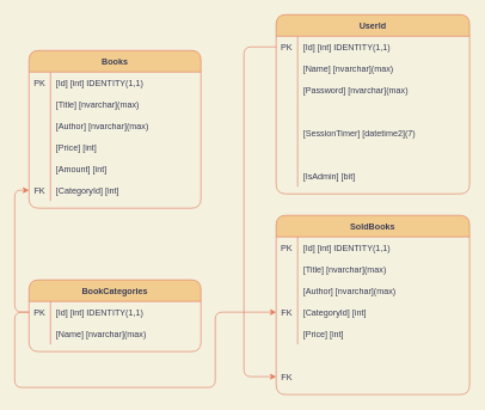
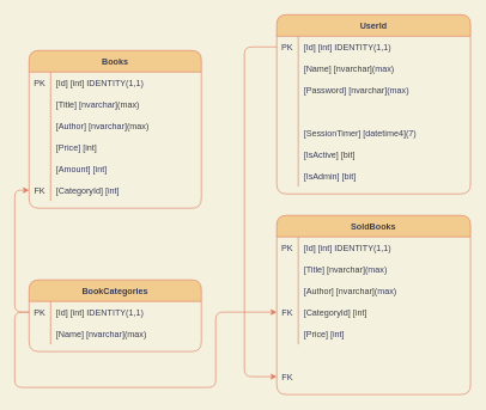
  <mxCell id="0" />
  <mxCell id="1" parent="0" />
  <mxCell id="2" value="UserId" style="shape=table;startSize=30;container=1;collapsible=1;childLayout=tableLayout;fixedRows=1;rowLines=0;fontStyle=1;align=center;resizeLast=1;fillColor=#F2CC8F;strokeColor=#E07A5F;fontColor=#393C56;rounded=1;" parent="1" vertex="1"><mxGeometry x="385" y="20" width="270" height="250" as="geometry" /></mxCell>
  <mxCell id="3" value="" style="shape=partialRectangle;collapsible=0;dropTarget=0;pointerEvents=0;fillColor=none;points=[[0,0.5],[1,0.5]];portConstraint=eastwest;top=0;left=0;right=0;bottom=0;strokeColor=#E07A5F;fontColor=#393C56;rounded=1;" parent="2" vertex="1"><mxGeometry y="30" width="270" height="30" as="geometry" /></mxCell>
  <mxCell id="4" value="PK" style="shape=partialRectangle;overflow=hidden;connectable=0;fillColor=none;top=0;left=0;bottom=0;right=0;strokeColor=#E07A5F;fontColor=#393C56;verticalAlign=middle;rounded=1;" parent="3" vertex="1"><mxGeometry width="30" height="30" as="geometry" /></mxCell>
  <mxCell id="5" value="[Id] [int] IDENTITY(1,1) " style="shape=partialRectangle;overflow=hidden;connectable=0;fillColor=none;top=0;left=0;bottom=0;right=0;align=left;spacingLeft=6;strokeColor=#E07A5F;fontColor=#393C56;rounded=1;" parent="3" vertex="1"><mxGeometry x="30" width="240" height="30" as="geometry" /></mxCell>
  <mxCell id="6" value="" style="shape=partialRectangle;collapsible=0;dropTarget=0;pointerEvents=0;fillColor=none;points=[[0,0.5],[1,0.5]];portConstraint=eastwest;top=0;left=0;right=0;bottom=0;strokeColor=#E07A5F;fontColor=#393C56;rounded=1;" parent="2" vertex="1"><mxGeometry y="60" width="270" height="30" as="geometry" /></mxCell>
  <mxCell id="7" value="" style="shape=partialRectangle;overflow=hidden;connectable=0;fillColor=none;top=0;left=0;bottom=0;right=0;strokeColor=#E07A5F;fontColor=#393C56;rounded=1;" parent="6" vertex="1"><mxGeometry width="30" height="30" as="geometry" /></mxCell>
  <mxCell id="8" value="[Name] [nvarchar](max)" style="shape=partialRectangle;overflow=hidden;connectable=0;fillColor=none;top=0;left=0;bottom=0;right=0;align=left;spacingLeft=6;strokeColor=#E07A5F;fontColor=#393C56;rounded=1;" parent="6" vertex="1"><mxGeometry x="30" width="240" height="30" as="geometry" /></mxCell>
  <mxCell id="9" value="" style="shape=partialRectangle;collapsible=0;dropTarget=0;pointerEvents=0;fillColor=none;points=[[0,0.5],[1,0.5]];portConstraint=eastwest;top=0;left=0;right=0;bottom=0;strokeColor=#E07A5F;fontColor=#393C56;rounded=1;" parent="2" vertex="1"><mxGeometry y="90" width="270" height="30" as="geometry" /></mxCell>
  <mxCell id="10" value="" style="shape=partialRectangle;overflow=hidden;connectable=0;fillColor=none;top=0;left=0;bottom=0;right=0;strokeColor=#E07A5F;fontColor=#393C56;rounded=1;" parent="9" vertex="1"><mxGeometry width="30" height="30" as="geometry" /></mxCell>
  <mxCell id="11" value="[Password] [nvarchar](max)" style="shape=partialRectangle;overflow=hidden;connectable=0;fillColor=none;top=0;left=0;bottom=0;right=0;align=left;spacingLeft=6;strokeColor=#E07A5F;fontColor=#393C56;rounded=1;" parent="9" vertex="1"><mxGeometry x="30" width="240" height="30" as="geometry" /></mxCell>
  <mxCell id="12" value="" style="shape=partialRectangle;collapsible=0;dropTarget=0;pointerEvents=0;fillColor=none;points=[[0,0.5],[1,0.5]];portConstraint=eastwest;top=0;left=0;right=0;bottom=0;strokeColor=#E07A5F;fontColor=#393C56;rounded=1;" parent="2" vertex="1"><mxGeometry y="120" width="270" height="30" as="geometry" /></mxCell>
  <mxCell id="13" value="" style="shape=partialRectangle;overflow=hidden;connectable=0;fillColor=none;top=0;left=0;bottom=0;right=0;strokeColor=#E07A5F;fontColor=#393C56;rounded=1;" parent="12" vertex="1"><mxGeometry width="30" height="30" as="geometry" /></mxCell>
  <mxCell id="14" value="" style="shape=partialRectangle;collapsible=0;dropTarget=0;pointerEvents=0;fillColor=none;points=[[0,0.5],[1,0.5]];portConstraint=eastwest;top=0;left=0;right=0;bottom=0;strokeColor=#E07A5F;fontColor=#393C56;rounded=1;" parent="2" vertex="1"><mxGeometry y="150" width="270" height="30" as="geometry" /></mxCell>
  <mxCell id="15" value="" style="shape=partialRectangle;overflow=hidden;connectable=0;fillColor=none;top=0;left=0;bottom=0;right=0;strokeColor=#E07A5F;fontColor=#393C56;rounded=1;" parent="14" vertex="1"><mxGeometry width="30" height="30" as="geometry" /></mxCell>
- <mxCell id="16" value="[SessionTimer] [datetime2](7)" style="shape=partialRectangle;overflow=hidden;connectable=0;fillColor=none;top=0;left=0;bottom=0;right=0;align=left;spacingLeft=6;strokeColor=#E07A5F;fontColor=#393C56;rounded=1;" parent="14" vertex="1"><mxGeometry x="30" width="240" height="30" as="geometry" /></mxCell>
+ <mxCell id="16" value="[SessionTimer] [datetime4](7)" style="shape=partialRectangle;overflow=hidden;connectable=0;fillColor=none;top=0;left=0;bottom=0;right=0;align=left;spacingLeft=6;strokeColor=#E07A5F;fontColor=#393C56;rounded=1;" parent="14" vertex="1"><mxGeometry x="30" width="240" height="30" as="geometry" /></mxCell>
  <mxCell id="17" value="" style="shape=partialRectangle;collapsible=0;dropTarget=0;pointerEvents=0;fillColor=none;points=[[0,0.5],[1,0.5]];portConstraint=eastwest;top=0;left=0;right=0;bottom=0;strokeColor=#E07A5F;fontColor=#393C56;rounded=1;" parent="2" vertex="1"><mxGeometry y="180" width="270" height="30" as="geometry" /></mxCell>
  <mxCell id="18" value="" style="shape=partialRectangle;overflow=hidden;connectable=0;fillColor=none;top=0;left=0;bottom=0;right=0;strokeColor=#E07A5F;fontColor=#393C56;rounded=1;" parent="17" vertex="1"><mxGeometry width="30" height="30" as="geometry" /></mxCell>
+ <mxCell id="19" value="[IsActive] [bit]" style="shape=partialRectangle;overflow=hidden;connectable=0;fillColor=none;top=0;left=0;bottom=0;right=0;align=left;spacingLeft=6;strokeColor=#E07A5F;fontColor=#393C56;rounded=1;" parent="17" vertex="1"><mxGeometry x="30" width="240" height="30" as="geometry" /></mxCell>
  <mxCell id="20" value="" style="shape=partialRectangle;collapsible=0;dropTarget=0;pointerEvents=0;fillColor=none;points=[[0,0.5],[1,0.5]];portConstraint=eastwest;top=0;left=0;right=0;bottom=0;strokeColor=#E07A5F;fontColor=#393C56;rounded=1;" parent="2" vertex="1"><mxGeometry y="210" width="270" height="30" as="geometry" /></mxCell>
  <mxCell id="21" value="" style="shape=partialRectangle;overflow=hidden;connectable=0;fillColor=none;top=0;left=0;bottom=0;right=0;strokeColor=#E07A5F;fontColor=#393C56;rounded=1;" parent="20" vertex="1"><mxGeometry width="30" height="30" as="geometry" /></mxCell>
  <mxCell id="22" value="[IsAdmin] [bit]" style="shape=partialRectangle;overflow=hidden;connectable=0;fillColor=none;top=0;left=0;bottom=0;right=0;align=left;spacingLeft=6;strokeColor=#E07A5F;fontColor=#393C56;rounded=1;" parent="20" vertex="1"><mxGeometry x="30" width="240" height="30" as="geometry" /></mxCell>
  <mxCell id="23" value="Books" style="shape=table;startSize=30;container=1;collapsible=1;childLayout=tableLayout;fixedRows=1;rowLines=0;fontStyle=1;align=center;resizeLast=1;swimlaneFillColor=none;fillColor=#F2CC8F;strokeColor=#E07A5F;fontColor=#393C56;rounded=1;shadow=0;" parent="1" vertex="1"><mxGeometry x="40" y="70" width="240" height="220" as="geometry" /></mxCell>
  <mxCell id="24" value="" style="shape=partialRectangle;collapsible=0;dropTarget=0;pointerEvents=0;fillColor=none;points=[[0,0.5],[1,0.5]];portConstraint=eastwest;top=0;left=0;right=0;bottom=0;strokeColor=#E07A5F;fontColor=#393C56;rounded=1;" parent="23" vertex="1"><mxGeometry y="30" width="240" height="30" as="geometry" /></mxCell>
  <mxCell id="25" value="PK" style="shape=partialRectangle;overflow=hidden;connectable=0;fillColor=none;top=0;left=0;bottom=0;right=0;strokeColor=#E07A5F;fontColor=#393C56;rounded=1;" parent="24" vertex="1"><mxGeometry width="30" height="30" as="geometry" /></mxCell>
  <mxCell id="26" value="[Id] [int] IDENTITY(1,1)" style="shape=partialRectangle;overflow=hidden;connectable=0;fillColor=none;top=0;left=0;bottom=0;right=0;align=left;spacingLeft=6;strokeColor=#E07A5F;fontColor=#393C56;rounded=1;" parent="24" vertex="1"><mxGeometry x="30" width="210" height="30" as="geometry" /></mxCell>
  <mxCell id="27" value="" style="shape=partialRectangle;collapsible=0;dropTarget=0;pointerEvents=0;fillColor=none;points=[[0,0.5],[1,0.5]];portConstraint=eastwest;top=0;left=0;right=0;bottom=0;strokeColor=#E07A5F;fontColor=#393C56;rounded=1;" parent="23" vertex="1"><mxGeometry y="60" width="240" height="30" as="geometry" /></mxCell>
  <mxCell id="28" value="" style="shape=partialRectangle;overflow=hidden;connectable=0;fillColor=none;top=0;left=0;bottom=0;right=0;strokeColor=#E07A5F;fontColor=#393C56;rounded=1;" parent="27" vertex="1"><mxGeometry width="30" height="30" as="geometry" /></mxCell>
  <mxCell id="29" value="[Title] [nvarchar](max)" style="shape=partialRectangle;overflow=hidden;connectable=0;fillColor=none;top=0;left=0;bottom=0;right=0;align=left;spacingLeft=6;strokeColor=#E07A5F;fontColor=#393C56;rounded=1;" parent="27" vertex="1"><mxGeometry x="30" width="210" height="30" as="geometry" /></mxCell>
  <mxCell id="30" value="" style="shape=partialRectangle;collapsible=0;dropTarget=0;pointerEvents=0;fillColor=none;points=[[0,0.5],[1,0.5]];portConstraint=eastwest;top=0;left=0;right=0;bottom=0;strokeColor=#E07A5F;fontColor=#393C56;rounded=1;" parent="23" vertex="1"><mxGeometry y="90" width="240" height="30" as="geometry" /></mxCell>
  <mxCell id="31" value="" style="shape=partialRectangle;overflow=hidden;connectable=0;fillColor=none;top=0;left=0;bottom=0;right=0;strokeColor=#E07A5F;fontColor=#393C56;rounded=1;" parent="30" vertex="1"><mxGeometry width="30" height="30" as="geometry" /></mxCell>
  <mxCell id="32" value="[Author] [nvarchar](max)" style="shape=partialRectangle;overflow=hidden;connectable=0;fillColor=none;top=0;left=0;bottom=0;right=0;align=left;spacingLeft=6;strokeColor=#E07A5F;fontColor=#393C56;rounded=1;" parent="30" vertex="1"><mxGeometry x="30" width="210" height="30" as="geometry" /></mxCell>
  <mxCell id="33" value="" style="shape=partialRectangle;collapsible=0;dropTarget=0;pointerEvents=0;fillColor=none;points=[[0,0.5],[1,0.5]];portConstraint=eastwest;top=0;left=0;right=0;bottom=0;strokeColor=#E07A5F;fontColor=#393C56;rounded=1;" parent="23" vertex="1"><mxGeometry y="120" width="240" height="30" as="geometry" /></mxCell>
  <mxCell id="34" value="" style="shape=partialRectangle;overflow=hidden;connectable=0;fillColor=none;top=0;left=0;bottom=0;right=0;strokeColor=#E07A5F;fontColor=#393C56;rounded=1;" parent="33" vertex="1"><mxGeometry width="30" height="30" as="geometry" /></mxCell>
  <mxCell id="35" value="[Price] [int]" style="shape=partialRectangle;overflow=hidden;connectable=0;fillColor=none;top=0;left=0;bottom=0;right=0;align=left;spacingLeft=6;strokeColor=#E07A5F;fontColor=#393C56;rounded=1;" parent="33" vertex="1"><mxGeometry x="30" width="210" height="30" as="geometry" /></mxCell>
  <mxCell id="36" value="" style="shape=partialRectangle;collapsible=0;dropTarget=0;pointerEvents=0;fillColor=none;points=[[0,0.5],[1,0.5]];portConstraint=eastwest;top=0;left=0;right=0;bottom=0;strokeColor=#E07A5F;fontColor=#393C56;rounded=1;" parent="23" vertex="1"><mxGeometry y="150" width="240" height="30" as="geometry" /></mxCell>
  <mxCell id="37" value="" style="shape=partialRectangle;overflow=hidden;connectable=0;fillColor=none;top=0;left=0;bottom=0;right=0;strokeColor=#E07A5F;fontColor=#393C56;rounded=1;" parent="36" vertex="1"><mxGeometry width="30" height="30" as="geometry" /></mxCell>
  <mxCell id="38" value="[Amount] [int]" style="shape=partialRectangle;overflow=hidden;connectable=0;fillColor=none;top=0;left=0;bottom=0;right=0;align=left;spacingLeft=6;strokeColor=#E07A5F;fontColor=#393C56;rounded=1;" parent="36" vertex="1"><mxGeometry x="30" width="210" height="30" as="geometry" /></mxCell>
  <mxCell id="39" value="" style="shape=partialRectangle;collapsible=0;dropTarget=0;pointerEvents=0;fillColor=none;points=[[0,0.5],[1,0.5]];portConstraint=eastwest;top=0;left=0;right=0;bottom=0;strokeColor=#E07A5F;fontColor=#393C56;rounded=1;" parent="23" vertex="1"><mxGeometry y="180" width="240" height="30" as="geometry" /></mxCell>
  <mxCell id="40" value="FK" style="shape=partialRectangle;overflow=hidden;connectable=0;fillColor=none;top=0;left=0;bottom=0;right=0;strokeColor=#E07A5F;fontColor=#393C56;rounded=1;" parent="39" vertex="1"><mxGeometry width="30" height="30" as="geometry" /></mxCell>
  <mxCell id="41" value="[CategoryId] [int]" style="shape=partialRectangle;overflow=hidden;connectable=0;fillColor=none;top=0;left=0;bottom=0;right=0;align=left;spacingLeft=6;strokeColor=#E07A5F;fontColor=#393C56;rounded=1;" parent="39" vertex="1"><mxGeometry x="30" width="210" height="30" as="geometry" /></mxCell>
  <mxCell id="42" value="BookCategories" style="shape=table;startSize=30;container=1;collapsible=1;childLayout=tableLayout;fixedRows=1;rowLines=0;fontStyle=1;align=center;resizeLast=1;fillColor=#F2CC8F;strokeColor=#E07A5F;fontColor=#393C56;rounded=1;" parent="1" vertex="1"><mxGeometry x="40" y="390" width="240" height="100" as="geometry" /></mxCell>
  <mxCell id="43" value="" style="shape=partialRectangle;collapsible=0;dropTarget=0;pointerEvents=0;fillColor=none;points=[[0,0.5],[1,0.5]];portConstraint=eastwest;top=0;left=0;right=0;bottom=0;strokeColor=#E07A5F;fontColor=#393C56;rounded=1;" parent="42" vertex="1"><mxGeometry y="30" width="240" height="30" as="geometry" /></mxCell>
  <mxCell id="44" value="PK" style="shape=partialRectangle;overflow=hidden;connectable=0;fillColor=none;top=0;left=0;bottom=0;right=0;strokeColor=#E07A5F;fontColor=#393C56;rounded=1;" parent="43" vertex="1"><mxGeometry width="30" height="30" as="geometry" /></mxCell>
  <mxCell id="45" value="[Id] [int] IDENTITY(1,1) " style="shape=partialRectangle;overflow=hidden;connectable=0;fillColor=none;top=0;left=0;bottom=0;right=0;align=left;spacingLeft=6;strokeColor=#E07A5F;fontColor=#393C56;rounded=1;" parent="43" vertex="1"><mxGeometry x="30" width="210" height="30" as="geometry" /></mxCell>
  <mxCell id="46" value="" style="shape=partialRectangle;collapsible=0;dropTarget=0;pointerEvents=0;fillColor=none;points=[[0,0.5],[1,0.5]];portConstraint=eastwest;top=0;left=0;right=0;bottom=0;strokeColor=#E07A5F;fontColor=#393C56;rounded=1;" parent="42" vertex="1"><mxGeometry y="60" width="240" height="30" as="geometry" /></mxCell>
  <mxCell id="47" value="" style="shape=partialRectangle;overflow=hidden;connectable=0;fillColor=none;top=0;left=0;bottom=0;right=0;strokeColor=#E07A5F;fontColor=#393C56;rounded=1;" parent="46" vertex="1"><mxGeometry width="30" height="30" as="geometry" /></mxCell>
  <mxCell id="48" value="[Name] [nvarchar](max)" style="shape=partialRectangle;overflow=hidden;connectable=0;fillColor=none;top=0;left=0;bottom=0;right=0;align=left;spacingLeft=6;strokeColor=#E07A5F;fontColor=#393C56;rounded=1;" parent="46" vertex="1"><mxGeometry x="30" width="210" height="30" as="geometry" /></mxCell>
  <mxCell id="49" value="SoldBooks" style="shape=table;startSize=30;container=1;collapsible=1;childLayout=tableLayout;fixedRows=1;rowLines=0;fontStyle=1;align=center;resizeLast=1;fillColor=#F2CC8F;strokeColor=#E07A5F;fontColor=#393C56;rounded=1;" parent="1" vertex="1"><mxGeometry x="385" y="300" width="270" height="250" as="geometry" /></mxCell>
  <mxCell id="50" value="" style="shape=partialRectangle;collapsible=0;dropTarget=0;pointerEvents=0;fillColor=none;points=[[0,0.5],[1,0.5]];portConstraint=eastwest;top=0;left=0;right=0;bottom=0;strokeColor=#E07A5F;fontColor=#393C56;rounded=1;" parent="49" vertex="1"><mxGeometry y="30" width="270" height="30" as="geometry" /></mxCell>
  <mxCell id="51" value="PK" style="shape=partialRectangle;overflow=hidden;connectable=0;fillColor=none;top=0;left=0;bottom=0;right=0;strokeColor=#E07A5F;fontColor=#393C56;rounded=1;" parent="50" vertex="1"><mxGeometry width="30" height="30" as="geometry" /></mxCell>
  <mxCell id="52" value="[Id] [int] IDENTITY(1,1)" style="shape=partialRectangle;overflow=hidden;connectable=0;fillColor=none;top=0;left=0;bottom=0;right=0;align=left;spacingLeft=6;strokeColor=#E07A5F;fontColor=#393C56;rounded=1;" parent="50" vertex="1"><mxGeometry x="30" width="240" height="30" as="geometry" /></mxCell>
  <mxCell id="53" value="" style="shape=partialRectangle;collapsible=0;dropTarget=0;pointerEvents=0;fillColor=none;points=[[0,0.5],[1,0.5]];portConstraint=eastwest;top=0;left=0;right=0;bottom=0;strokeColor=#E07A5F;fontColor=#393C56;rounded=1;" parent="49" vertex="1"><mxGeometry y="60" width="270" height="30" as="geometry" /></mxCell>
  <mxCell id="54" value="" style="shape=partialRectangle;overflow=hidden;connectable=0;fillColor=none;top=0;left=0;bottom=0;right=0;strokeColor=#E07A5F;fontColor=#393C56;rounded=1;" parent="53" vertex="1"><mxGeometry width="30" height="30" as="geometry" /></mxCell>
  <mxCell id="55" value="[Title] [nvarchar](max)" style="shape=partialRectangle;overflow=hidden;connectable=0;fillColor=none;top=0;left=0;bottom=0;right=0;align=left;spacingLeft=6;strokeColor=#E07A5F;fontColor=#393C56;rounded=1;" parent="53" vertex="1"><mxGeometry x="30" width="240" height="30" as="geometry" /></mxCell>
  <mxCell id="56" value="" style="shape=partialRectangle;collapsible=0;dropTarget=0;pointerEvents=0;fillColor=none;points=[[0,0.5],[1,0.5]];portConstraint=eastwest;top=0;left=0;right=0;bottom=0;strokeColor=#E07A5F;fontColor=#393C56;rounded=1;" parent="49" vertex="1"><mxGeometry y="90" width="270" height="30" as="geometry" /></mxCell>
  <mxCell id="57" value="" style="shape=partialRectangle;overflow=hidden;connectable=0;fillColor=none;top=0;left=0;bottom=0;right=0;strokeColor=#E07A5F;fontColor=#393C56;rounded=1;" parent="56" vertex="1"><mxGeometry width="30" height="30" as="geometry" /></mxCell>
  <mxCell id="58" value="[Author] [nvarchar](max)" style="shape=partialRectangle;overflow=hidden;connectable=0;fillColor=none;top=0;left=0;bottom=0;right=0;align=left;spacingLeft=6;strokeColor=#E07A5F;fontColor=#393C56;rounded=1;" parent="56" vertex="1"><mxGeometry x="30" width="240" height="30" as="geometry" /></mxCell>
  <mxCell id="59" value="" style="shape=partialRectangle;collapsible=0;dropTarget=0;pointerEvents=0;fillColor=none;points=[[0,0.5],[1,0.5]];portConstraint=eastwest;top=0;left=0;right=0;bottom=0;strokeColor=#E07A5F;fontColor=#393C56;rounded=1;" parent="49" vertex="1"><mxGeometry y="120" width="270" height="30" as="geometry" /></mxCell>
  <mxCell id="60" value="FK" style="shape=partialRectangle;overflow=hidden;connectable=0;fillColor=none;top=0;left=0;bottom=0;right=0;strokeColor=#E07A5F;fontColor=#393C56;rounded=1;" parent="59" vertex="1"><mxGeometry width="30" height="30" as="geometry" /></mxCell>
  <mxCell id="61" value="[CategoryId] [int]" style="shape=partialRectangle;overflow=hidden;connectable=0;fillColor=none;top=0;left=0;bottom=0;right=0;align=left;spacingLeft=6;strokeColor=#E07A5F;fontColor=#393C56;rounded=1;" parent="59" vertex="1"><mxGeometry x="30" width="240" height="30" as="geometry" /></mxCell>
  <mxCell id="62" value="" style="shape=partialRectangle;collapsible=0;dropTarget=0;pointerEvents=0;fillColor=none;points=[[0,0.5],[1,0.5]];portConstraint=eastwest;top=0;left=0;right=0;bottom=0;strokeColor=#E07A5F;fontColor=#393C56;rounded=1;" parent="49" vertex="1"><mxGeometry y="150" width="270" height="30" as="geometry" /></mxCell>
  <mxCell id="63" value="" style="shape=partialRectangle;overflow=hidden;connectable=0;fillColor=none;top=0;left=0;bottom=0;right=0;strokeColor=#E07A5F;fontColor=#393C56;rounded=1;" parent="62" vertex="1"><mxGeometry width="30" height="30" as="geometry" /></mxCell>
  <mxCell id="64" value="[Price] [int]" style="shape=partialRectangle;overflow=hidden;connectable=0;fillColor=none;top=0;left=0;bottom=0;right=0;align=left;spacingLeft=6;strokeColor=#E07A5F;fontColor=#393C56;rounded=1;" parent="62" vertex="1"><mxGeometry x="30" width="240" height="30" as="geometry" /></mxCell>
  <mxCell id="65" value="" style="shape=partialRectangle;collapsible=0;dropTarget=0;pointerEvents=0;fillColor=none;points=[[0,0.5],[1,0.5]];portConstraint=eastwest;top=0;left=0;right=0;bottom=0;strokeColor=#E07A5F;fontColor=#393C56;rounded=1;" parent="49" vertex="1"><mxGeometry y="180" width="270" height="30" as="geometry" /></mxCell>
  <mxCell id="66" value="" style="shape=partialRectangle;overflow=hidden;connectable=0;fillColor=none;top=0;left=0;bottom=0;right=0;strokeColor=#E07A5F;fontColor=#393C56;rounded=1;" parent="65" vertex="1"><mxGeometry width="30" height="30" as="geometry" /></mxCell>
  <mxCell id="67" value="" style="shape=partialRectangle;collapsible=0;dropTarget=0;pointerEvents=0;fillColor=none;points=[[0,0.5],[1,0.5]];portConstraint=eastwest;top=0;left=0;right=0;bottom=0;strokeColor=#E07A5F;fontColor=#393C56;rounded=1;" parent="49" vertex="1"><mxGeometry y="210" width="270" height="30" as="geometry" /></mxCell>
  <mxCell id="68" value="FK" style="shape=partialRectangle;overflow=hidden;connectable=0;fillColor=none;top=0;left=0;bottom=0;right=0;strokeColor=#E07A5F;fontColor=#393C56;rounded=1;" parent="67" vertex="1"><mxGeometry width="30" height="30" as="geometry" /></mxCell>
  <mxCell id="69" style="edgeStyle=orthogonalEdgeStyle;curved=0;rounded=1;sketch=0;orthogonalLoop=1;jettySize=auto;html=1;entryX=0;entryY=0.5;entryDx=0;entryDy=0;strokeColor=#E07A5F;fillColor=#F2CC8F;fontColor=#393C56;labelBackgroundColor=#F4F1DE;" parent="1" source="3" target="67" edge="1"><mxGeometry relative="1" as="geometry"><Array as="points"><mxPoint x="340" y="65" /><mxPoint x="340" y="525" /></Array></mxGeometry></mxCell>
  <mxCell id="70" style="edgeStyle=orthogonalEdgeStyle;curved=0;rounded=1;sketch=0;orthogonalLoop=1;jettySize=auto;html=1;entryX=0;entryY=0.5;entryDx=0;entryDy=0;strokeColor=#E07A5F;fillColor=#F2CC8F;fontColor=#393C56;labelBackgroundColor=#F4F1DE;exitX=0;exitY=0.5;exitDx=0;exitDy=0;" parent="1" source="43" target="59" edge="1"><mxGeometry relative="1" as="geometry"><Array as="points"><mxPoint x="20" y="435" /><mxPoint x="20" y="540" /><mxPoint x="300" y="540" /><mxPoint x="300" y="435" /></Array></mxGeometry></mxCell>
  <mxCell id="71" style="edgeStyle=orthogonalEdgeStyle;curved=0;rounded=1;sketch=0;orthogonalLoop=1;jettySize=auto;html=1;entryX=0;entryY=0.5;entryDx=0;entryDy=0;strokeColor=#E07A5F;fillColor=#F2CC8F;fontColor=#393C56;labelBackgroundColor=#F4F1DE;" parent="1" source="43" target="39" edge="1"><mxGeometry relative="1" as="geometry" /></mxCell>
